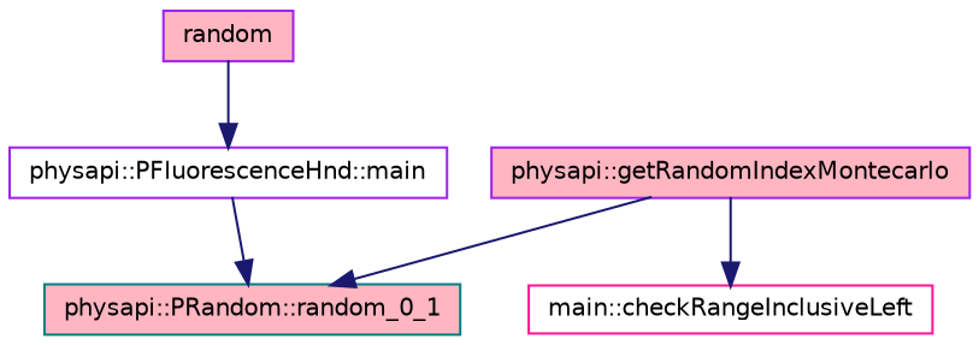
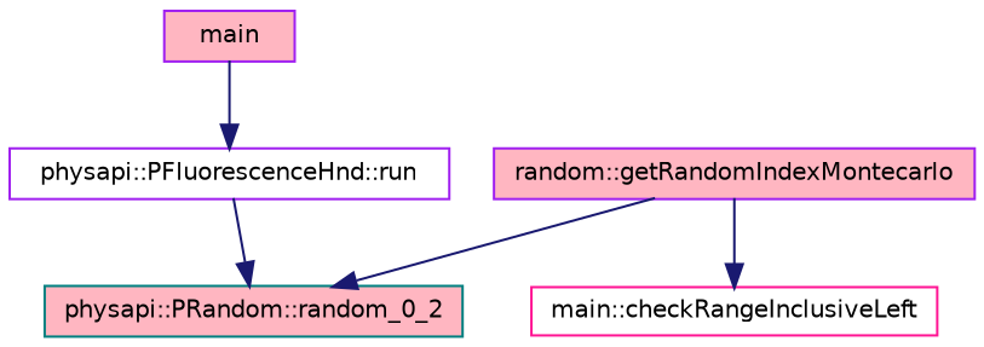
  digraph {
    rankdir=TB
    node [color=purple fillcolor=lightpink fontname=Helvetica fontsize=10 shape=record style=filled]
    edge [color=midnightblue fontname=Helvetica fontsize=10 labelfontname=Helvetica labelfontsize=10 style=solid]
-   n1 [fontcolor=black height=0.2 label=random width=0.4]
-   n2 [fillcolor=white height=0.2 label="physapi::PFluorescenceHnd::main" width=0.4]
-   n3 [color=teal height=0.2 label="physapi::PRandom::random_0_1" width=0.4]
-   n4 [height=0.2 label="physapi::getRandomIndexMontecarlo" width=0.4]
+   n1 [fontcolor=black height=0.2 label=main width=0.4]
+   n2 [fillcolor=white height=0.2 label="physapi::PFluorescenceHnd::run" width=0.4]
+   n3 [color=teal height=0.2 label="physapi::PRandom::random_0_2" width=0.4]
+   n4 [height=0.2 label="random::getRandomIndexMontecarlo" width=0.4]
    n5 [color=deeppink fillcolor=white height=0.2 label="main::checkRangeInclusiveLeft" width=0.4]
    n1 -> n2
    n2 -> n3
    n4 -> n3
    n4 -> n5
  }
